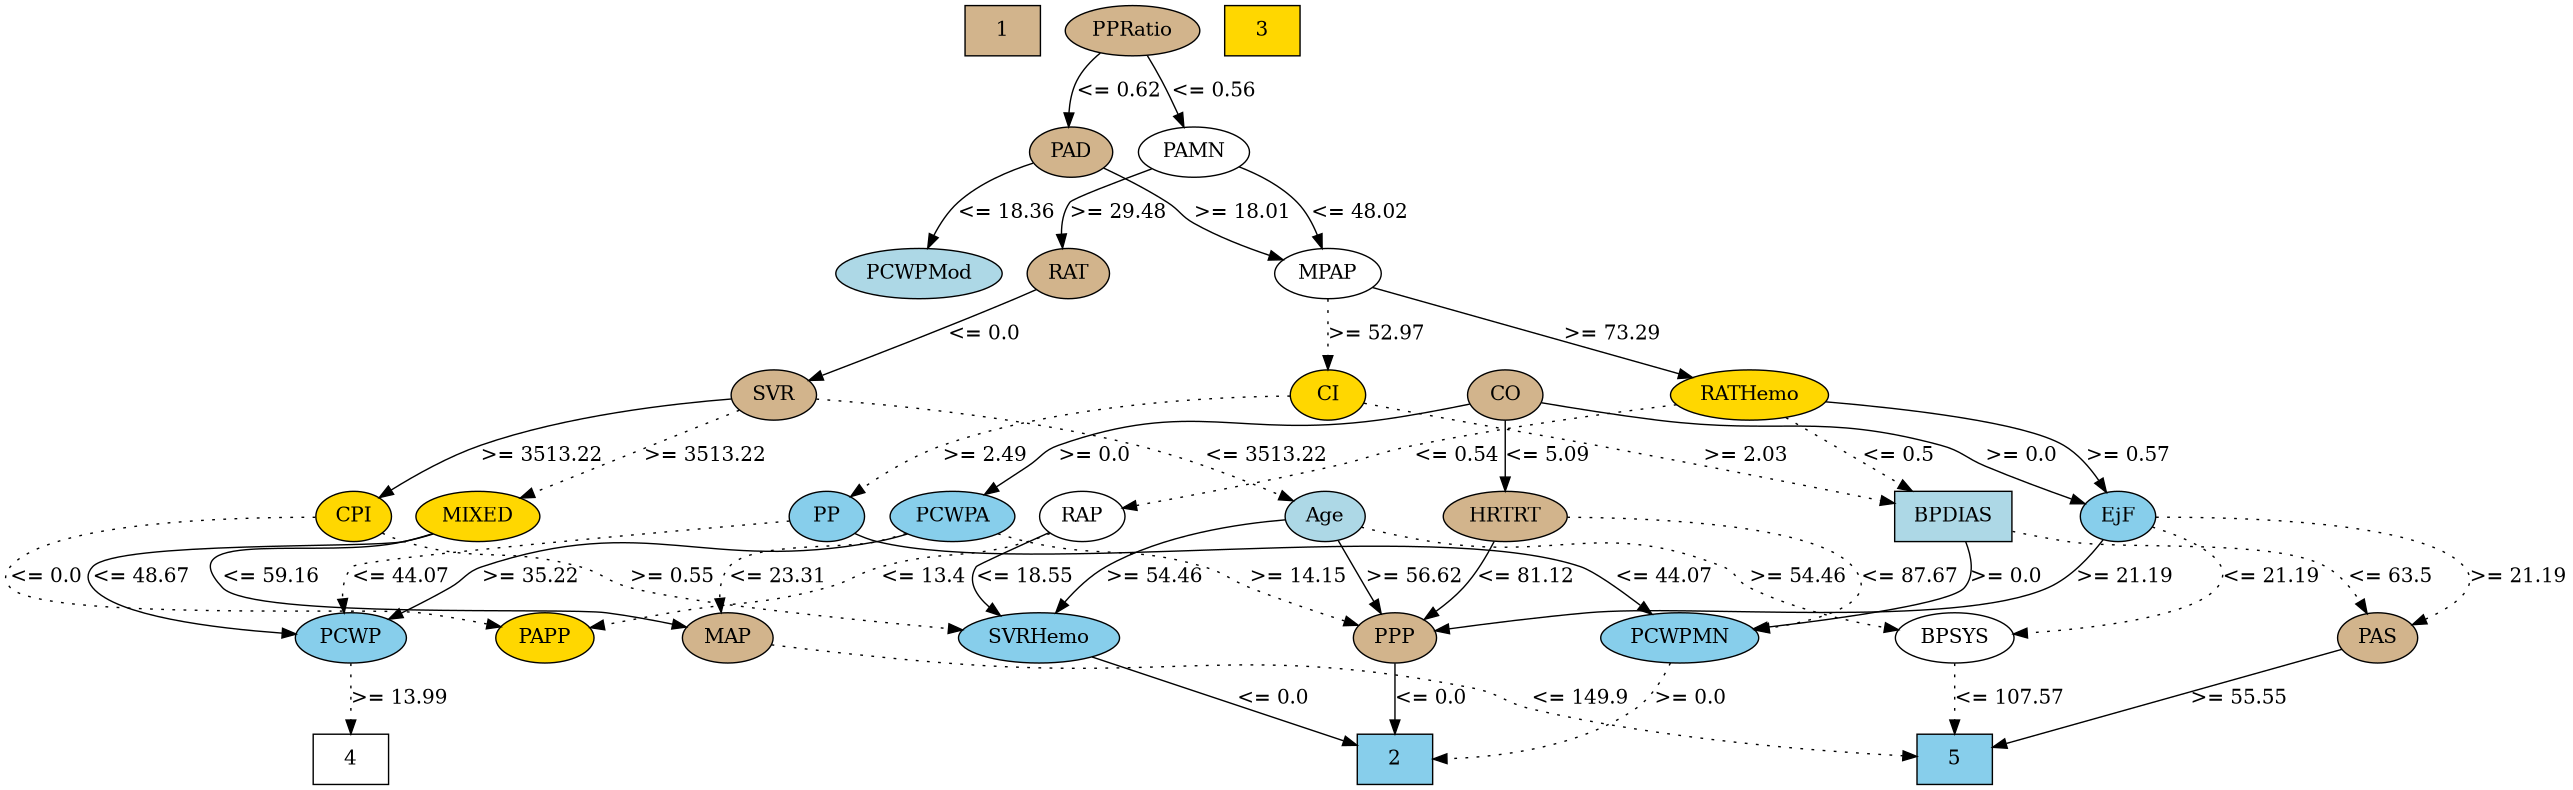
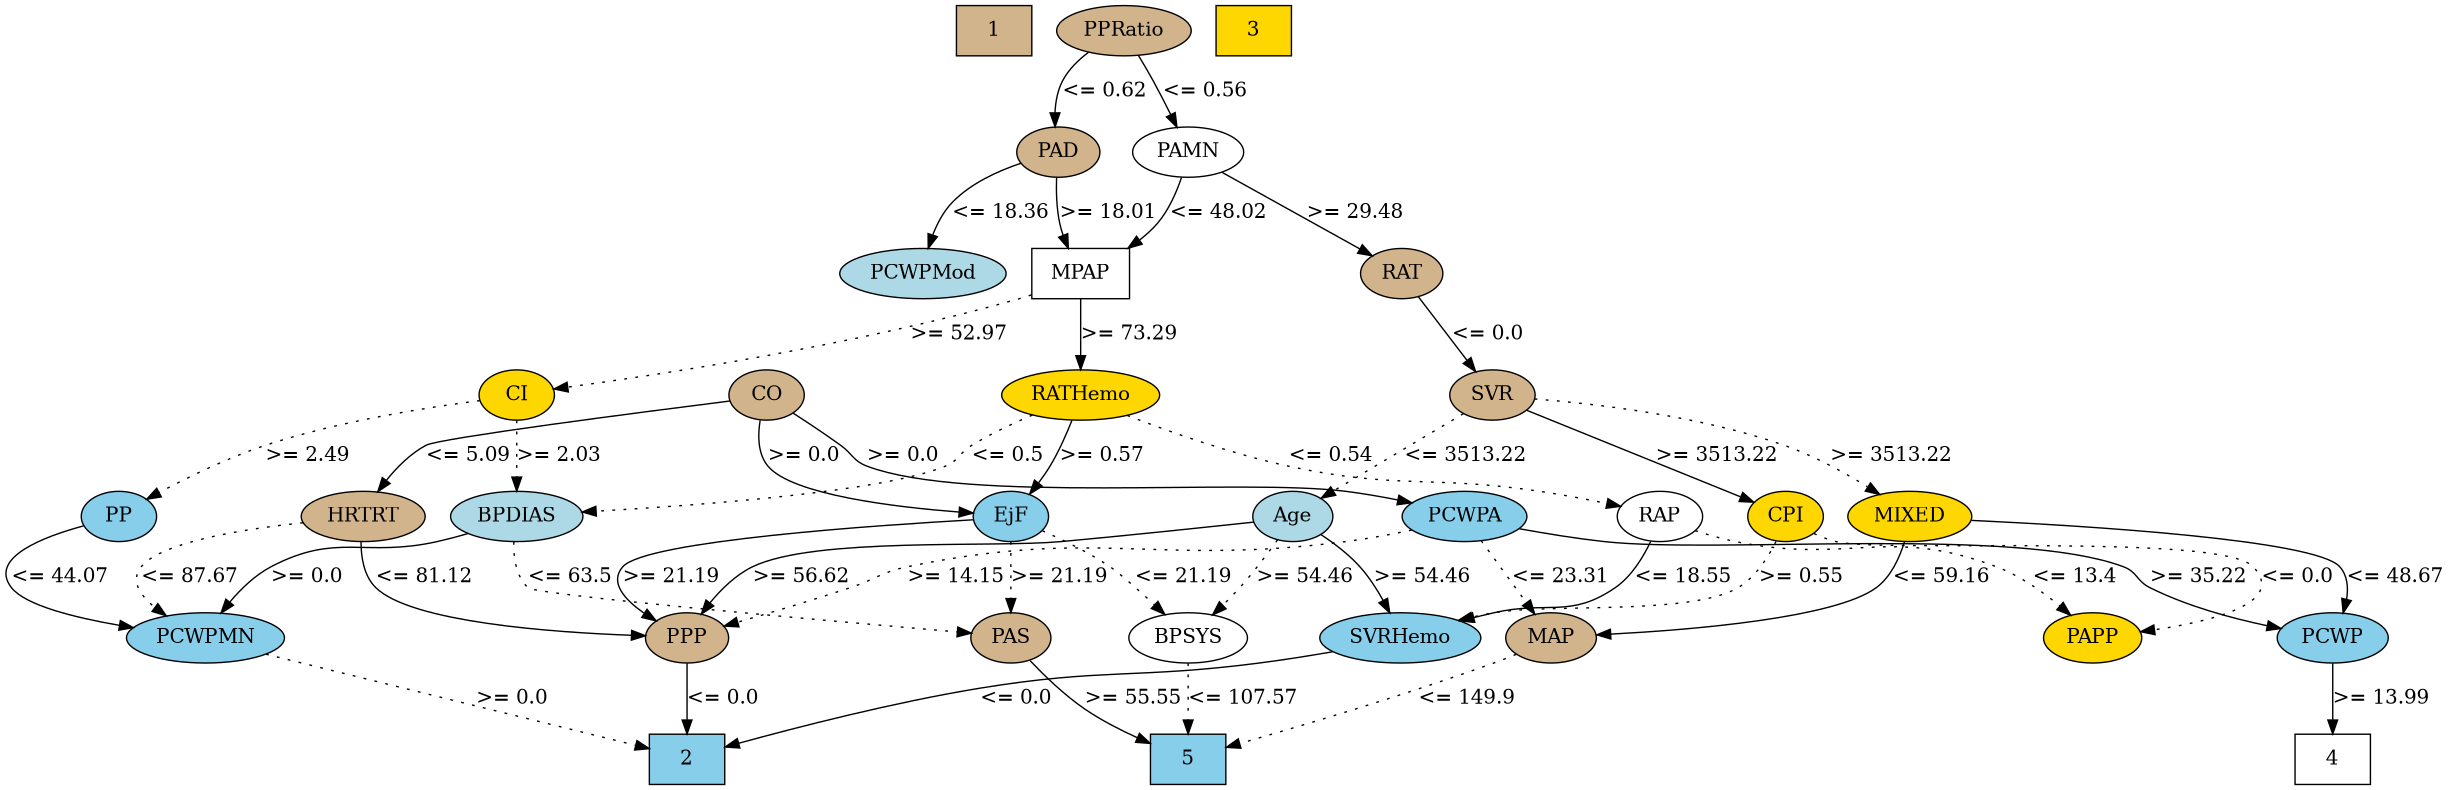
  strict digraph {
    node [fillcolor=tan style=filled]
    edge [op="<=" param=0.0 style=solid]
    1 [height=0.5 shape=box width=0.75]
    2 [fillcolor=skyblue height=0.5 shape=box width=0.75]
    3 [fillcolor=gold height=0.5 shape=box width=0.75]
    4 [fillcolor=white height=0.5 shape=box width=0.75]
    5 [fillcolor=skyblue height=0.5 shape=box width=0.75]
    RAP [fillcolor=white height=0.5 width=0.77778]
    SVRHemo [fillcolor=skyblue height=0.5 width=1.3902]
    PAPP [fillcolor=gold height=0.5 width=0.88889]
    PAS [height=0.5 width=0.75]
    PAD [height=0.5 width=0.79437]
    PCWPMod [fillcolor=lightblue height=0.5 width=1.4444]
-   MPAP [fillcolor=white height=0.5 width=0.97491]
+   MPAP [fillcolor=white height=0.5 width=0.97491 shape=box]
    RATHemo [fillcolor=gold height=0.5 width=1.375]
    CI [fillcolor=gold height=0.5 width=0.75]
    EjF [fillcolor=skyblue height=0.5 width=0.75]
-   BPDIAS [fillcolor=lightblue height=0.5 width=1.1735 shape=box]
+   BPDIAS [fillcolor=lightblue height=0.5 width=1.1735]
    PP [fillcolor=skyblue height=0.5 width=0.75]
    PPP [height=0.5 width=0.75]
    BPSYS [fillcolor=white height=0.5 width=1.0471]
    PCWPMN [fillcolor=skyblue height=0.5 width=1.3902]
    PCWP [fillcolor=skyblue height=0.5 width=0.97491]
    PAMN [fillcolor=white height=0.5 width=1.0139]
    RAT [height=0.5 width=0.76389]
    SVR [height=0.5 width=0.77778]
    CO [height=0.5 width=0.75]
    PCWPA [fillcolor=skyblue height=0.5 width=1.1555]
    HRTRT [height=0.5 width=1.1013]
    MIXED [fillcolor=gold height=0.5 width=1.125]
    CPI [fillcolor=gold height=0.5 width=0.75]
    Age [fillcolor=lightblue height=0.5 width=0.75]
    MAP [height=0.5 width=0.84854]
    PPRatio [height=0.5 width=1.1013]
    RAP -> SVRHemo [label="<= 18.55" param=18.55]
    RAP -> PAPP [label="<= 13.4" param=13.4 style=dotted]
    SVRHemo -> 2 [label="<= 0.0"]
    PAS -> 5 [label=">= 55.55" op=">=" param=55.55]
    PAD -> PCWPMod [label="<= 18.36" param=18.36]
    PAD -> MPAP [label=">= 18.01" op=">=" param=18.01]
    MPAP -> RATHemo [label=">= 73.29" op=">=" param=73.29]
    MPAP -> CI [label=">= 52.97" op=">=" param=52.97 style=dotted]
    RATHemo -> RAP [label="<= 0.54" param=0.54 style=dotted]
    RATHemo -> EjF [label=">= 0.57" op=">=" param=0.57]
    RATHemo -> BPDIAS [label="<= 0.5" param=0.5 style=dotted]
    CI -> BPDIAS [label=">= 2.03" op=">=" param=2.03 style=dotted]
    CI -> PP [label=">= 2.49" op=">=" param=2.49 style=dotted]
    EjF -> PAS [label=">= 21.19" op=">=" param=21.19 style=dotted]
    EjF -> PPP [label=">= 21.19" op=">=" param=21.19]
    EjF -> BPSYS [label="<= 21.19" param=21.19 style=dotted]
    BPDIAS -> PAS [label="<= 63.5" param=63.5 style=dotted]
    BPDIAS -> PCWPMN [label=">= 0.0" op=">="]
    PP -> PCWPMN [label="<= 44.07" param=44.07]
-   PP -> PCWP [label="<= 44.07" param=44.07 style=dotted]
    PPP -> 2 [label="<= 0.0"]
    BPSYS -> 5 [label="<= 107.57" param=107.57 style=dotted]
    PCWPMN -> 2 [label=">= 0.0" op=">=" style=dotted]
-   PCWP -> 4 [label=">= 13.99" op=">=" param=13.99 style=dotted]
+   PCWP -> 4 [label=">= 13.99" op=">=" param=13.99]
    PAMN -> MPAP [label="<= 48.02" param=48.02]
    PAMN -> RAT [label=">= 29.48" op=">=" param=29.48]
    RAT -> SVR [label="<= 0.0"]
    SVR -> MIXED [label=">= 3513.22" op=">=" param=3513.22 style=dotted]
    SVR -> CPI [label=">= 3513.22" op=">=" param=3513.22]
    SVR -> Age [label="<= 3513.22" param=3513.22 style=dotted]
    CO -> EjF [label=">= 0.0" op=">="]
    CO -> PCWPA [label=">= 0.0" op=">="]
    CO -> HRTRT [label="<= 5.09" param=5.09]
    PCWPA -> PPP [label=">= 14.15" op=">=" param=14.15 style=dotted]
    PCWPA -> PCWP [label=">= 35.22" op=">=" param=35.22]
    PCWPA -> MAP [label="<= 23.31" param=23.31 style=dotted]
    HRTRT -> PPP [label="<= 81.12" param=81.12]
    HRTRT -> PCWPMN [label="<= 87.67" param=87.67 style=dotted]
    MIXED -> PCWP [label="<= 48.67" param=48.67]
    MIXED -> MAP [label="<= 59.16" param=59.16]
    CPI -> SVRHemo [label=">= 0.55" op=">=" param=0.55 style=dotted]
    CPI -> PAPP [label="<= 0.0" style=dotted]
    Age -> SVRHemo [label=">= 54.46" op=">=" param=54.46]
    Age -> PPP [label=">= 56.62" op=">=" param=56.62]
    Age -> BPSYS [label=">= 54.46" op=">=" param=54.46 style=dotted]
    MAP -> 5 [label="<= 149.9" param=149.9 style=dotted]
    PPRatio -> PAD [label="<= 0.62" param=0.62]
    PPRatio -> PAMN [label="<= 0.56" param=0.56]
  }
